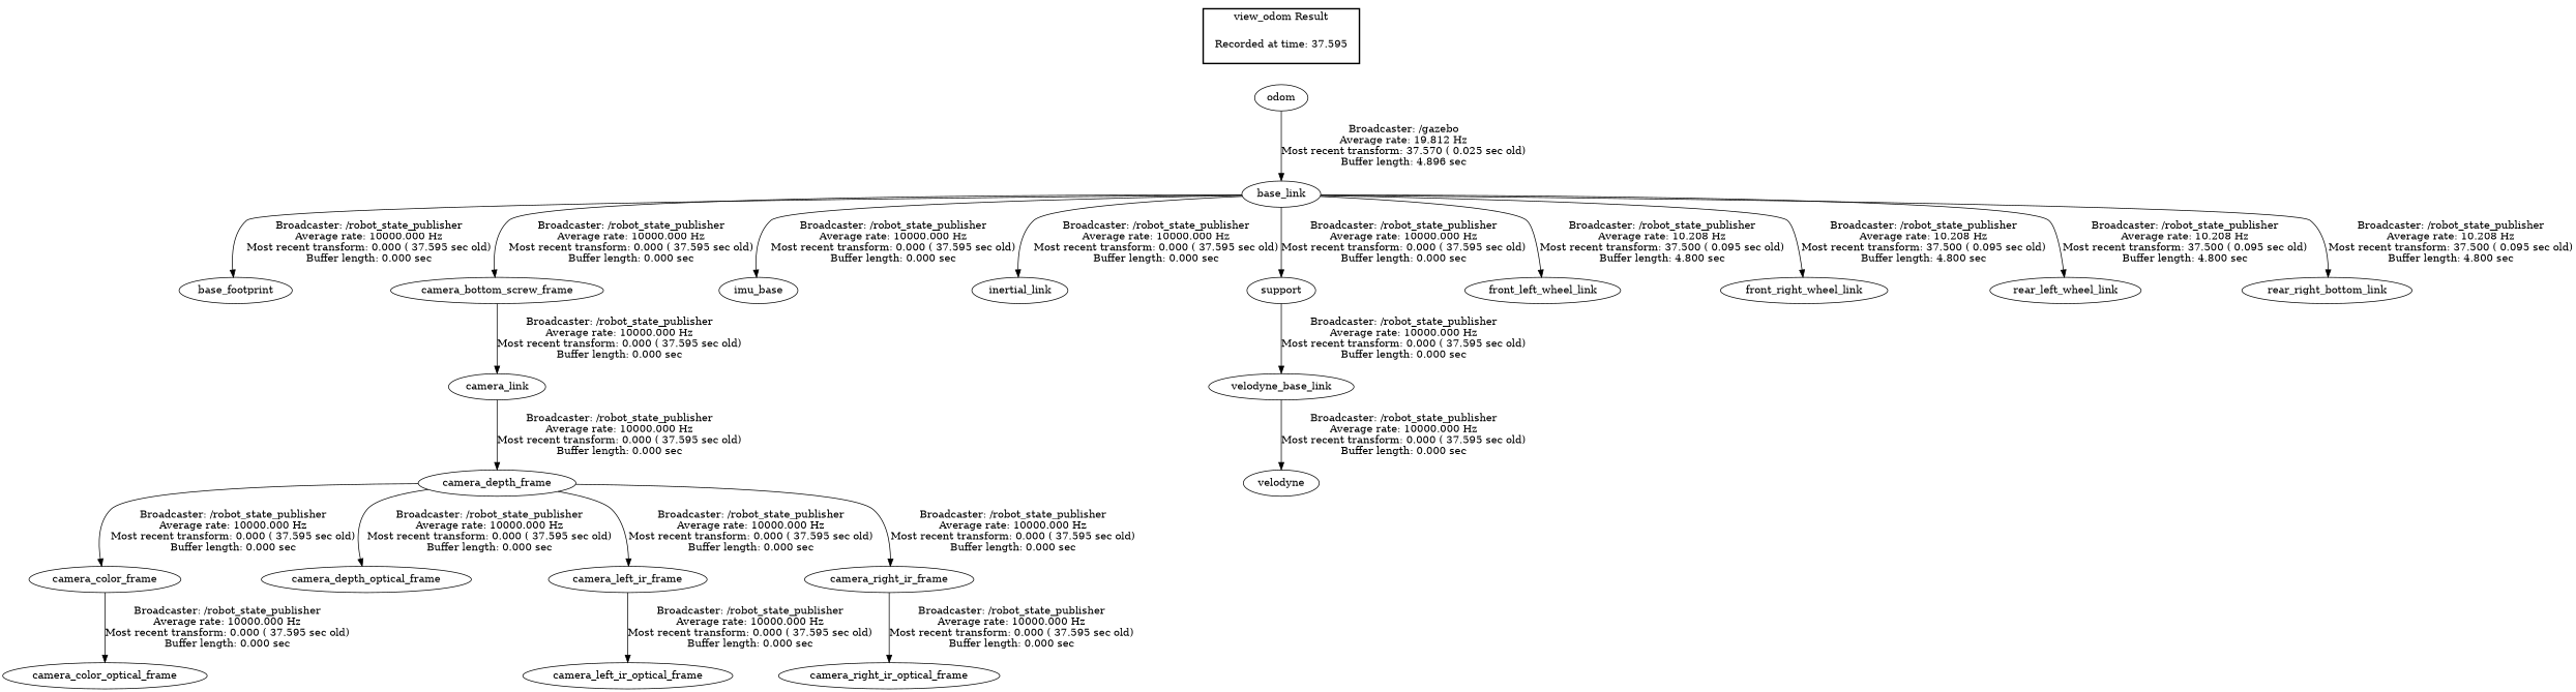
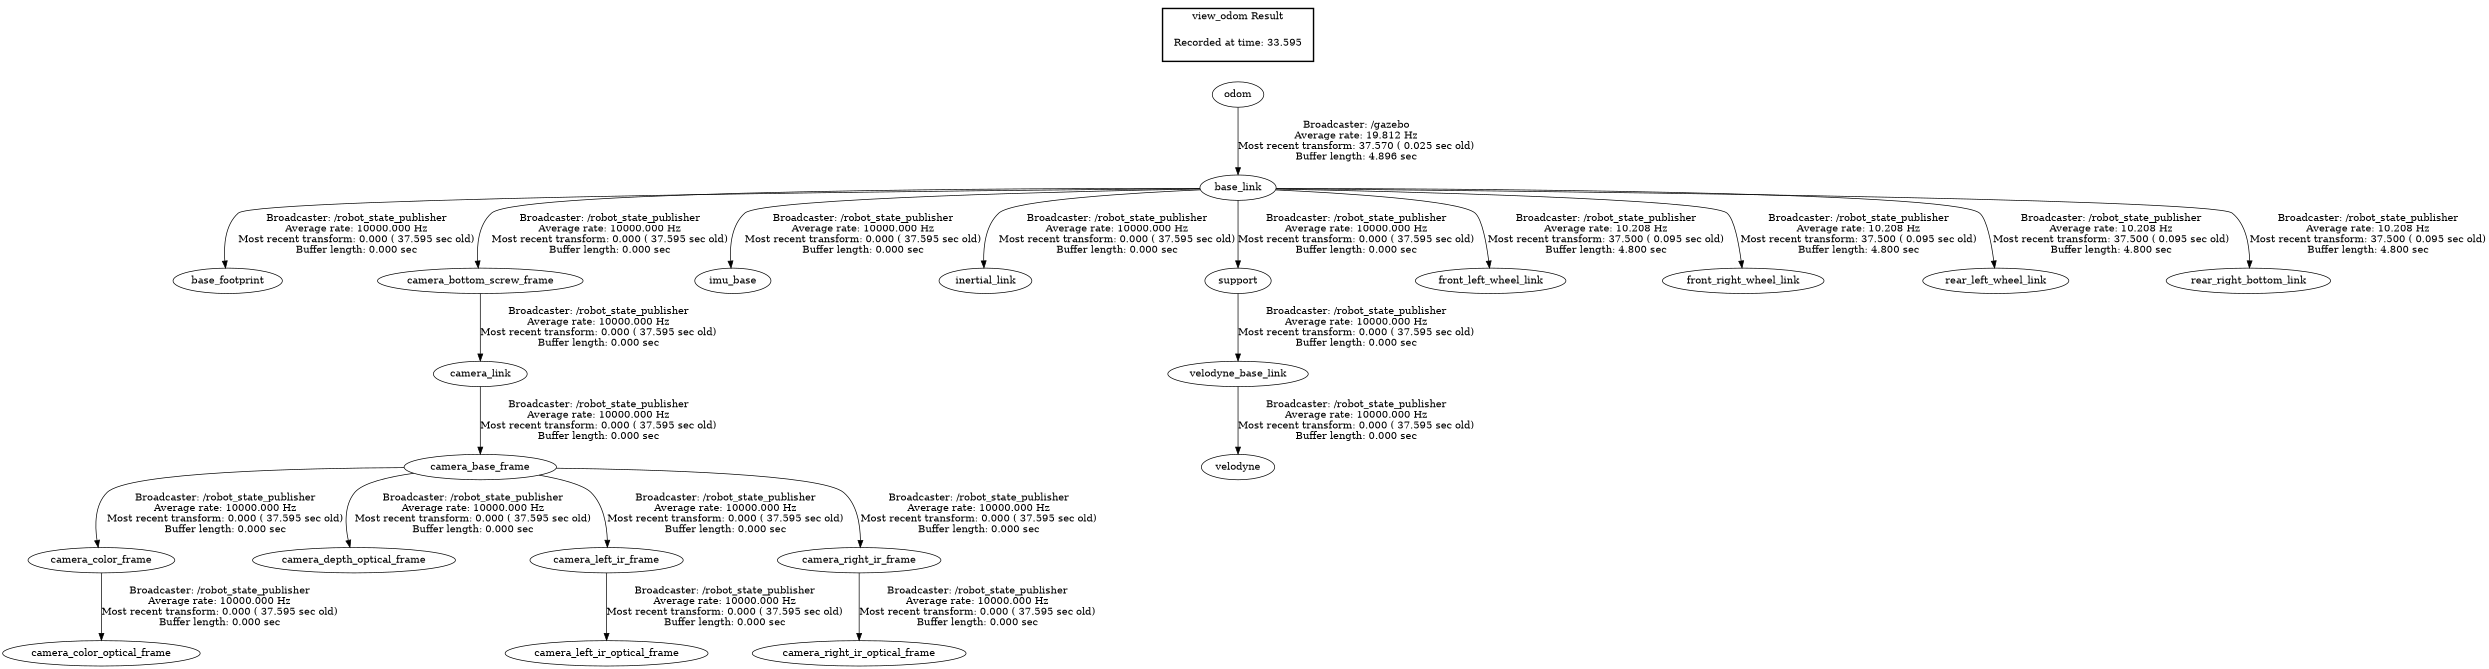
  digraph {
-   "Recorded at time: 37.595" [shape=plaintext]
+   "Recorded at time: 37.595" [shape=plaintext label="Recorded at time: 33.595"]
    odom
    base_link
    base_footprint
    camera_bottom_screw_frame
    imu_base
    inertial_link
    support
    front_left_wheel_link
    front_right_wheel_link
    rear_left_wheel_link
    n12 [label=rear_right_bottom_link]
    camera_link
    velodyne_base_link
-   camera_depth_frame
+   camera_depth_frame [label=camera_base_frame]
    camera_color_frame
    camera_depth_optical_frame
    camera_left_ir_frame
    camera_right_ir_frame
    camera_color_optical_frame
    camera_left_ir_optical_frame
    camera_right_ir_optical_frame
    velodyne
    subgraph cluster_1 {
      color=black
      label="view_odom Result"
      style=bold
      "Recorded at time: 37.595"
    }
    "Recorded at time: 37.595" -> odom [style=invis]
    odom -> base_link [label="Broadcaster: /gazebo\nAverage rate: 19.812 Hz\nMost recent transform: 37.570 ( 0.025 sec old)\nBuffer length: 4.896 sec\n"]
    base_link -> base_footprint [label="Broadcaster: /robot_state_publisher\nAverage rate: 10000.000 Hz\nMost recent transform: 0.000 ( 37.595 sec old)\nBuffer length: 0.000 sec\n"]
    base_link -> camera_bottom_screw_frame [label="Broadcaster: /robot_state_publisher\nAverage rate: 10000.000 Hz\nMost recent transform: 0.000 ( 37.595 sec old)\nBuffer length: 0.000 sec\n"]
    base_link -> imu_base [label="Broadcaster: /robot_state_publisher\nAverage rate: 10000.000 Hz\nMost recent transform: 0.000 ( 37.595 sec old)\nBuffer length: 0.000 sec\n"]
    base_link -> inertial_link [label="Broadcaster: /robot_state_publisher\nAverage rate: 10000.000 Hz\nMost recent transform: 0.000 ( 37.595 sec old)\nBuffer length: 0.000 sec\n"]
    base_link -> support [label="Broadcaster: /robot_state_publisher\nAverage rate: 10000.000 Hz\nMost recent transform: 0.000 ( 37.595 sec old)\nBuffer length: 0.000 sec\n"]
    base_link -> front_left_wheel_link [label="Broadcaster: /robot_state_publisher\nAverage rate: 10.208 Hz\nMost recent transform: 37.500 ( 0.095 sec old)\nBuffer length: 4.800 sec\n"]
    base_link -> front_right_wheel_link [label="Broadcaster: /robot_state_publisher\nAverage rate: 10.208 Hz\nMost recent transform: 37.500 ( 0.095 sec old)\nBuffer length: 4.800 sec\n"]
    base_link -> rear_left_wheel_link [label="Broadcaster: /robot_state_publisher\nAverage rate: 10.208 Hz\nMost recent transform: 37.500 ( 0.095 sec old)\nBuffer length: 4.800 sec\n"]
    base_link -> n12 [label="Broadcaster: /robot_state_publisher\nAverage rate: 10.208 Hz\nMost recent transform: 37.500 ( 0.095 sec old)\nBuffer length: 4.800 sec\n"]
    camera_bottom_screw_frame -> camera_link [label="Broadcaster: /robot_state_publisher\nAverage rate: 10000.000 Hz\nMost recent transform: 0.000 ( 37.595 sec old)\nBuffer length: 0.000 sec\n"]
    support -> velodyne_base_link [label="Broadcaster: /robot_state_publisher\nAverage rate: 10000.000 Hz\nMost recent transform: 0.000 ( 37.595 sec old)\nBuffer length: 0.000 sec\n"]
    camera_link -> camera_depth_frame [label="Broadcaster: /robot_state_publisher\nAverage rate: 10000.000 Hz\nMost recent transform: 0.000 ( 37.595 sec old)\nBuffer length: 0.000 sec\n"]
    velodyne_base_link -> velodyne [label="Broadcaster: /robot_state_publisher\nAverage rate: 10000.000 Hz\nMost recent transform: 0.000 ( 37.595 sec old)\nBuffer length: 0.000 sec\n"]
    camera_depth_frame -> camera_color_frame [label="Broadcaster: /robot_state_publisher\nAverage rate: 10000.000 Hz\nMost recent transform: 0.000 ( 37.595 sec old)\nBuffer length: 0.000 sec\n"]
    camera_depth_frame -> camera_depth_optical_frame [label="Broadcaster: /robot_state_publisher\nAverage rate: 10000.000 Hz\nMost recent transform: 0.000 ( 37.595 sec old)\nBuffer length: 0.000 sec\n"]
    camera_depth_frame -> camera_left_ir_frame [label="Broadcaster: /robot_state_publisher\nAverage rate: 10000.000 Hz\nMost recent transform: 0.000 ( 37.595 sec old)\nBuffer length: 0.000 sec\n"]
    camera_depth_frame -> camera_right_ir_frame [label="Broadcaster: /robot_state_publisher\nAverage rate: 10000.000 Hz\nMost recent transform: 0.000 ( 37.595 sec old)\nBuffer length: 0.000 sec\n"]
    camera_color_frame -> camera_color_optical_frame [label="Broadcaster: /robot_state_publisher\nAverage rate: 10000.000 Hz\nMost recent transform: 0.000 ( 37.595 sec old)\nBuffer length: 0.000 sec\n"]
    camera_left_ir_frame -> camera_left_ir_optical_frame [label="Broadcaster: /robot_state_publisher\nAverage rate: 10000.000 Hz\nMost recent transform: 0.000 ( 37.595 sec old)\nBuffer length: 0.000 sec\n"]
    camera_right_ir_frame -> camera_right_ir_optical_frame [label="Broadcaster: /robot_state_publisher\nAverage rate: 10000.000 Hz\nMost recent transform: 0.000 ( 37.595 sec old)\nBuffer length: 0.000 sec\n"]
  }
